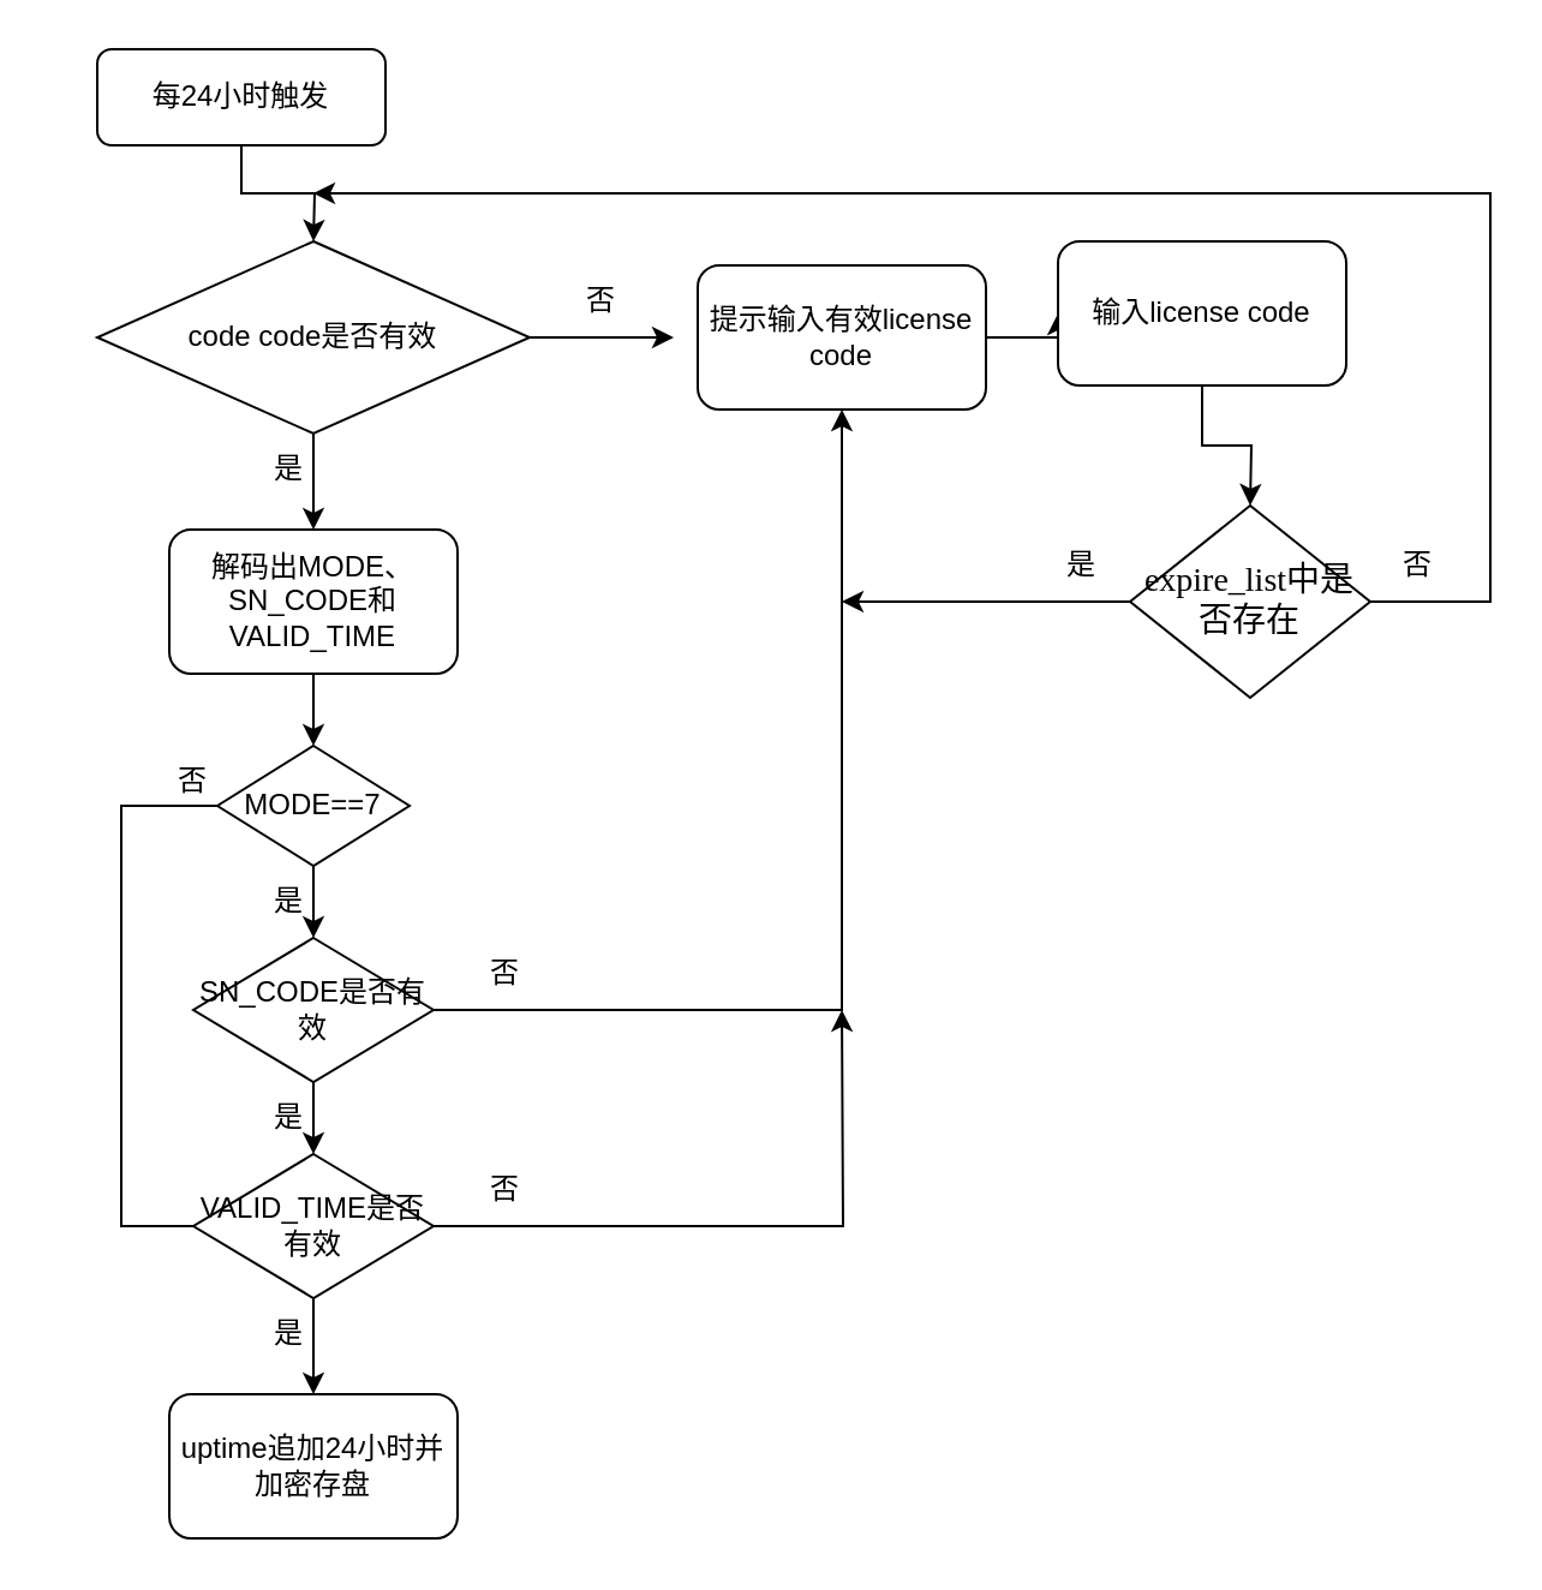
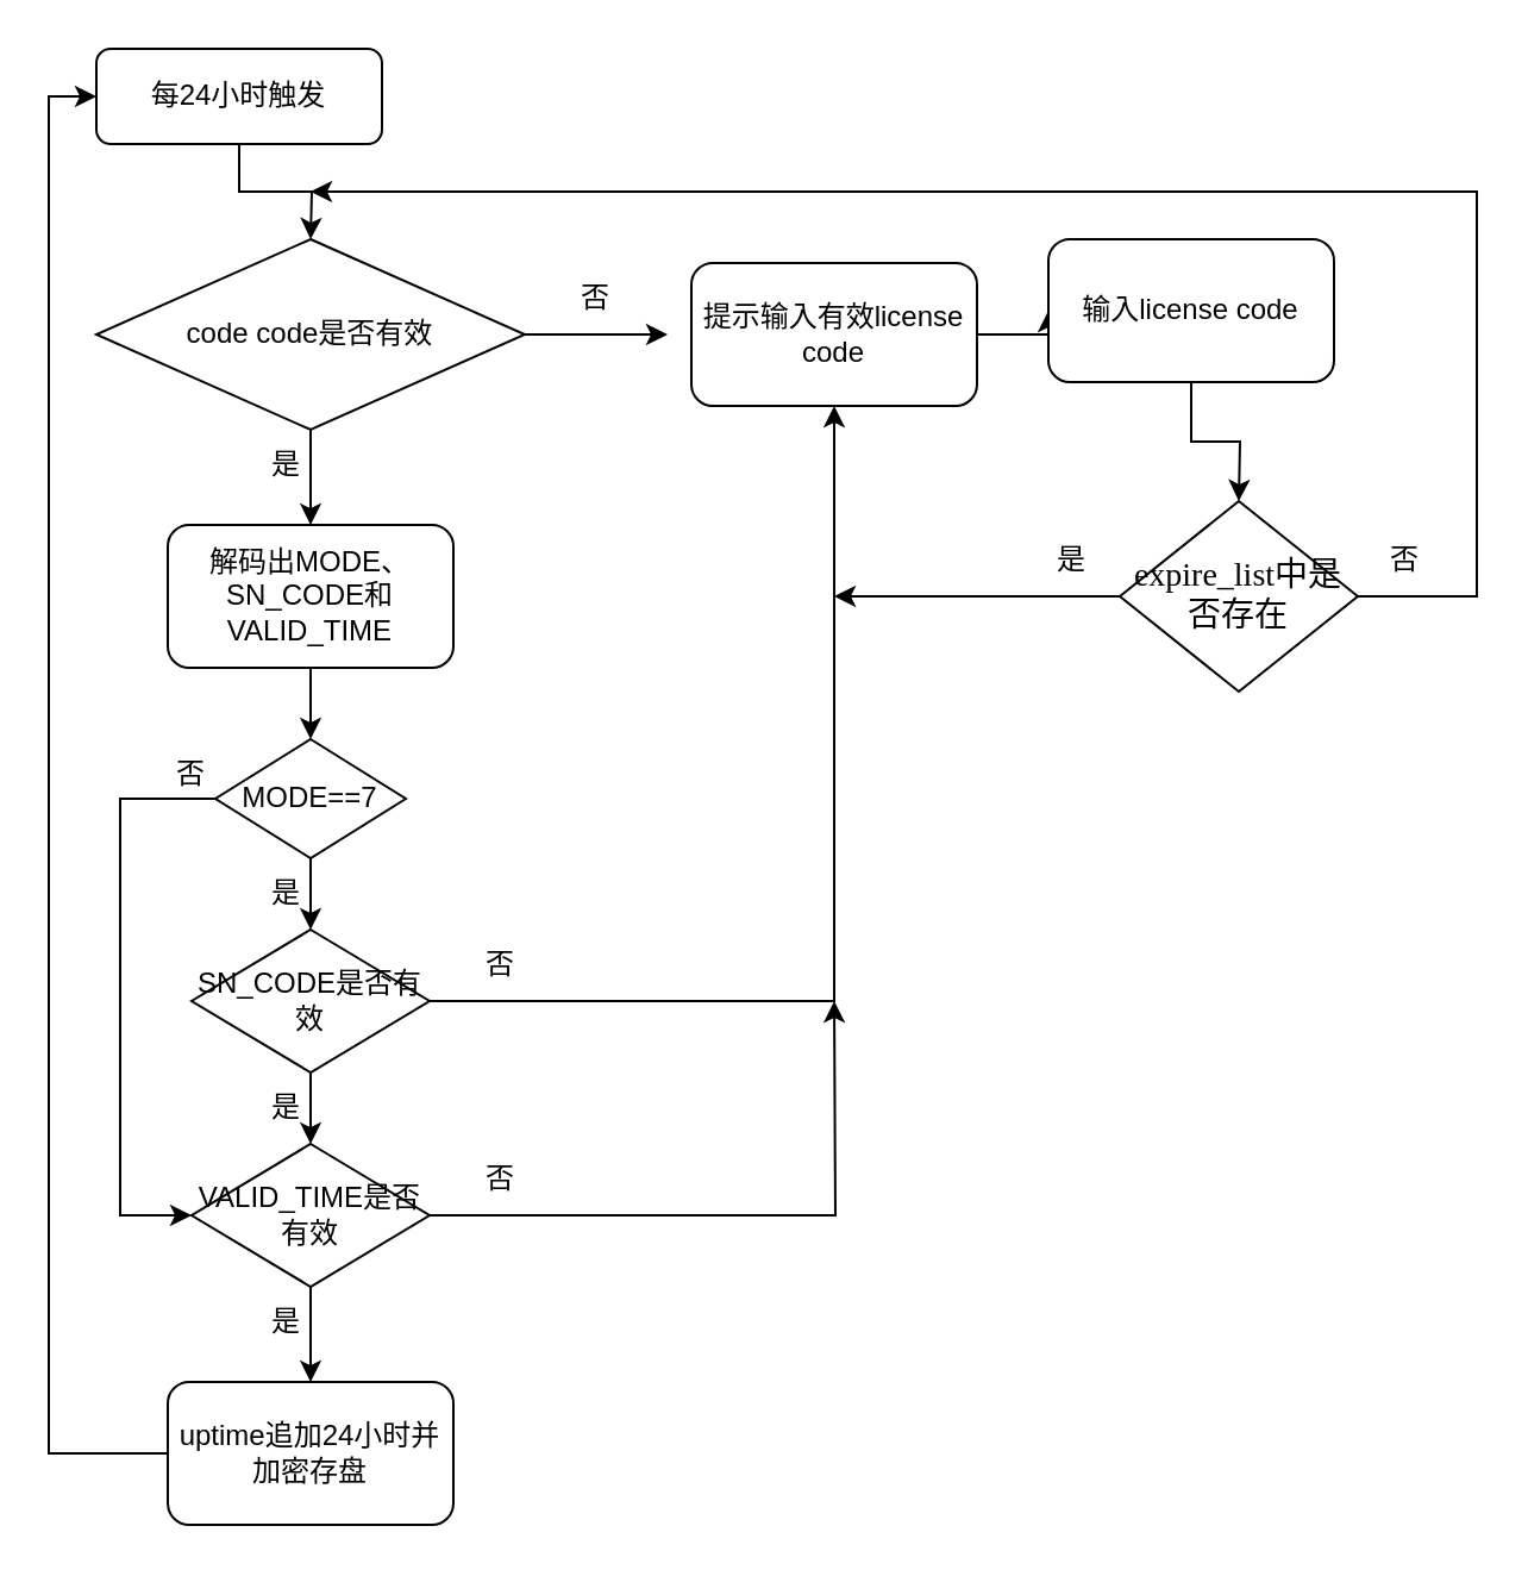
  <mxCell id="0" />
  <mxCell id="1" parent="0" />
  <mxCell id="2" style="edgeStyle=orthogonalEdgeStyle;rounded=0;orthogonalLoop=1;jettySize=auto;html=1;exitX=0.5;exitY=1;exitDx=0;exitDy=0;" edge="1" parent="1" source="3"><mxGeometry relative="1" as="geometry"><mxPoint x="130" y="100" as="targetPoint" /></mxGeometry></mxCell>
  <mxCell id="3" value="每24小时触发" style="rounded=1;whiteSpace=wrap;html=1;" vertex="1" parent="1"><mxGeometry x="40" y="20" width="120" height="40" as="geometry" /></mxCell>
  <mxCell id="4" style="edgeStyle=orthogonalEdgeStyle;rounded=0;orthogonalLoop=1;jettySize=auto;html=1;exitX=0.5;exitY=1;exitDx=0;exitDy=0;" edge="1" parent="1" source="6"><mxGeometry relative="1" as="geometry"><mxPoint x="130" y="220" as="targetPoint" /></mxGeometry></mxCell>
  <mxCell id="5" style="edgeStyle=orthogonalEdgeStyle;rounded=0;orthogonalLoop=1;jettySize=auto;html=1;exitX=1;exitY=0.5;exitDx=0;exitDy=0;" edge="1" parent="1" source="6"><mxGeometry relative="1" as="geometry"><mxPoint x="280" y="140" as="targetPoint" /></mxGeometry></mxCell>
  <mxCell id="6" value="code code是否有效" style="rhombus;whiteSpace=wrap;html=1;" vertex="1" parent="1"><mxGeometry x="40" y="100" width="180" height="80" as="geometry" /></mxCell>
  <mxCell id="7" value="是" style="text;html=1;strokeColor=none;fillColor=none;align=center;verticalAlign=middle;whiteSpace=wrap;rounded=0;" vertex="1" parent="1"><mxGeometry x="90" y="180" width="60" height="30" as="geometry" /></mxCell>
  <mxCell id="8" style="edgeStyle=orthogonalEdgeStyle;rounded=0;orthogonalLoop=1;jettySize=auto;html=1;exitX=0.5;exitY=1;exitDx=0;exitDy=0;" edge="1" parent="1" source="9"><mxGeometry relative="1" as="geometry"><mxPoint x="130" y="310" as="targetPoint" /></mxGeometry></mxCell>
  <mxCell id="9" value="解码出MODE、SN_CODE和VALID_TIME" style="rounded=1;whiteSpace=wrap;html=1;" vertex="1" parent="1"><mxGeometry x="70" y="220" width="120" height="60" as="geometry" /></mxCell>
  <mxCell id="10" style="edgeStyle=orthogonalEdgeStyle;rounded=0;orthogonalLoop=1;jettySize=auto;html=1;exitX=0.5;exitY=1;exitDx=0;exitDy=0;" edge="1" parent="1" source="12"><mxGeometry relative="1" as="geometry"><mxPoint x="130" y="390" as="targetPoint" /></mxGeometry></mxCell>
- <mxCell id="11" style="edgeStyle=orthogonalEdgeStyle;rounded=0;orthogonalLoop=1;jettySize=auto;html=1;exitX=0;exitY=0.5;exitDx=0;exitDy=0;entryX=0;entryY=0.5;entryDx=0;entryDy=0;endArrow=none;" edge="1" parent="1" source="12" target="20"><mxGeometry relative="1" as="geometry"><Array as="points"><mxPoint x="50" y="335" /><mxPoint x="50" y="510" /></Array></mxGeometry></mxCell>
+ <mxCell id="11" style="edgeStyle=orthogonalEdgeStyle;rounded=0;orthogonalLoop=1;jettySize=auto;html=1;exitX=0;exitY=0.5;exitDx=0;exitDy=0;entryX=0;entryY=0.5;entryDx=0;entryDy=0;" edge="1" parent="1" source="12" target="20"><mxGeometry relative="1" as="geometry"><Array as="points"><mxPoint x="50" y="335" /><mxPoint x="50" y="510" /></Array></mxGeometry></mxCell>
  <mxCell id="12" value="MODE==7" style="rhombus;whiteSpace=wrap;html=1;" vertex="1" parent="1"><mxGeometry x="90" y="310" width="80" height="50" as="geometry" /></mxCell>
  <mxCell id="13" value="是" style="text;html=1;strokeColor=none;fillColor=none;align=center;verticalAlign=middle;whiteSpace=wrap;rounded=0;" vertex="1" parent="1"><mxGeometry x="90" y="360" width="60" height="30" as="geometry" /></mxCell>
  <mxCell id="14" style="edgeStyle=orthogonalEdgeStyle;rounded=0;orthogonalLoop=1;jettySize=auto;html=1;exitX=0.5;exitY=1;exitDx=0;exitDy=0;" edge="1" parent="1" source="16"><mxGeometry relative="1" as="geometry"><mxPoint x="130" y="480" as="targetPoint" /></mxGeometry></mxCell>
  <mxCell id="15" style="edgeStyle=orthogonalEdgeStyle;rounded=0;orthogonalLoop=1;jettySize=auto;html=1;exitX=1;exitY=0.5;exitDx=0;exitDy=0;entryX=0.5;entryY=1;entryDx=0;entryDy=0;" edge="1" parent="1" source="16" target="25"><mxGeometry relative="1" as="geometry" /></mxCell>
  <mxCell id="16" value="SN_CODE是否有效" style="rhombus;whiteSpace=wrap;html=1;" vertex="1" parent="1"><mxGeometry x="80" y="390" width="100" height="60" as="geometry" /></mxCell>
  <mxCell id="17" value="是" style="text;html=1;strokeColor=none;fillColor=none;align=center;verticalAlign=middle;whiteSpace=wrap;rounded=0;" vertex="1" parent="1"><mxGeometry x="90" y="450" width="60" height="30" as="geometry" /></mxCell>
  <mxCell id="18" style="edgeStyle=orthogonalEdgeStyle;rounded=0;orthogonalLoop=1;jettySize=auto;html=1;exitX=0.5;exitY=1;exitDx=0;exitDy=0;" edge="1" parent="1" source="20"><mxGeometry relative="1" as="geometry"><mxPoint x="130" y="580" as="targetPoint" /></mxGeometry></mxCell>
  <mxCell id="19" style="edgeStyle=orthogonalEdgeStyle;rounded=0;orthogonalLoop=1;jettySize=auto;html=1;exitX=1;exitY=0.5;exitDx=0;exitDy=0;" edge="1" parent="1" source="20"><mxGeometry relative="1" as="geometry"><mxPoint x="350" y="420" as="targetPoint" /></mxGeometry></mxCell>
  <mxCell id="20" value="VALID_TIME是否有效" style="rhombus;whiteSpace=wrap;html=1;" vertex="1" parent="1"><mxGeometry x="80" y="480" width="100" height="60" as="geometry" /></mxCell>
  <mxCell id="21" value="是" style="text;html=1;strokeColor=none;fillColor=none;align=center;verticalAlign=middle;whiteSpace=wrap;rounded=0;" vertex="1" parent="1"><mxGeometry x="90" y="540" width="60" height="30" as="geometry" /></mxCell>
+ <mxCell id="22" style="edgeStyle=orthogonalEdgeStyle;rounded=0;orthogonalLoop=1;jettySize=auto;html=1;exitX=0;exitY=0.5;exitDx=0;exitDy=0;entryX=0;entryY=0.5;entryDx=0;entryDy=0;" edge="1" parent="1" source="23" target="3"><mxGeometry relative="1" as="geometry"><Array as="points"><mxPoint x="20" y="610" /><mxPoint x="20" y="40" /></Array></mxGeometry></mxCell>
  <mxCell id="23" value="uptime追加24小时并加密存盘" style="rounded=1;whiteSpace=wrap;html=1;" vertex="1" parent="1"><mxGeometry x="70" y="580" width="120" height="60" as="geometry" /></mxCell>
  <mxCell id="24" style="edgeStyle=orthogonalEdgeStyle;rounded=0;orthogonalLoop=1;jettySize=auto;html=1;exitX=1;exitY=0.5;exitDx=0;exitDy=0;entryX=0;entryY=0.5;entryDx=0;entryDy=0;" edge="1" parent="1" source="25" target="31"><mxGeometry relative="1" as="geometry"><mxPoint x="450" y="140" as="targetPoint" /></mxGeometry></mxCell>
  <mxCell id="25" value="提示输入有效license code" style="rounded=1;whiteSpace=wrap;html=1;" vertex="1" parent="1"><mxGeometry x="290" y="110" width="120" height="60" as="geometry" /></mxCell>
  <mxCell id="26" value="否" style="text;html=1;strokeColor=none;fillColor=none;align=center;verticalAlign=middle;whiteSpace=wrap;rounded=0;" vertex="1" parent="1"><mxGeometry x="220" y="110" width="60" height="30" as="geometry" /></mxCell>
  <mxCell id="27" value="否" style="text;html=1;strokeColor=none;fillColor=none;align=center;verticalAlign=middle;whiteSpace=wrap;rounded=0;" vertex="1" parent="1"><mxGeometry x="50" y="310" width="60" height="30" as="geometry" /></mxCell>
  <mxCell id="28" value="否" style="text;html=1;strokeColor=none;fillColor=none;align=center;verticalAlign=middle;whiteSpace=wrap;rounded=0;" vertex="1" parent="1"><mxGeometry x="180" y="390" width="60" height="30" as="geometry" /></mxCell>
  <mxCell id="29" value="否" style="text;html=1;strokeColor=none;fillColor=none;align=center;verticalAlign=middle;whiteSpace=wrap;rounded=0;" vertex="1" parent="1"><mxGeometry x="180" y="480" width="60" height="30" as="geometry" /></mxCell>
  <mxCell id="30" style="edgeStyle=orthogonalEdgeStyle;rounded=0;orthogonalLoop=1;jettySize=auto;html=1;exitX=0.5;exitY=1;exitDx=0;exitDy=0;" edge="1" parent="1" source="31"><mxGeometry relative="1" as="geometry"><mxPoint x="520" y="210" as="targetPoint" /></mxGeometry></mxCell>
  <mxCell id="31" value="输入license code" style="rounded=1;whiteSpace=wrap;html=1;" vertex="1" parent="1"><mxGeometry x="440" y="100" width="120" height="60" as="geometry" /></mxCell>
  <mxCell id="32" style="edgeStyle=orthogonalEdgeStyle;rounded=0;orthogonalLoop=1;jettySize=auto;html=1;exitX=0;exitY=0.5;exitDx=0;exitDy=0;" edge="1" parent="1" source="34"><mxGeometry relative="1" as="geometry"><mxPoint x="350" y="250" as="targetPoint" /></mxGeometry></mxCell>
  <mxCell id="33" style="edgeStyle=orthogonalEdgeStyle;rounded=0;orthogonalLoop=1;jettySize=auto;html=1;exitX=1;exitY=0.5;exitDx=0;exitDy=0;" edge="1" parent="1" source="34"><mxGeometry relative="1" as="geometry"><mxPoint x="130" y="80" as="targetPoint" /><Array as="points"><mxPoint x="620" y="250" /><mxPoint x="620" y="80" /></Array></mxGeometry></mxCell>
  <mxCell id="34" value="&lt;span lang=&quot;EN-US&quot; style=&quot;font-size: 10.5pt ; font-family: &amp;#34;calibri&amp;#34; , &amp;#34;sans-serif&amp;#34;&quot;&gt;expire_list中是否存在&lt;/span&gt;" style="rhombus;whiteSpace=wrap;html=1;" vertex="1" parent="1"><mxGeometry x="470" y="210" width="100" height="80" as="geometry" /></mxCell>
  <mxCell id="35" value="是" style="text;html=1;strokeColor=none;fillColor=none;align=center;verticalAlign=middle;whiteSpace=wrap;rounded=0;" vertex="1" parent="1"><mxGeometry x="420" y="220" width="60" height="30" as="geometry" /></mxCell>
  <mxCell id="36" value="否" style="text;html=1;strokeColor=none;fillColor=none;align=center;verticalAlign=middle;whiteSpace=wrap;rounded=0;" vertex="1" parent="1"><mxGeometry x="560" y="220" width="60" height="30" as="geometry" /></mxCell>
